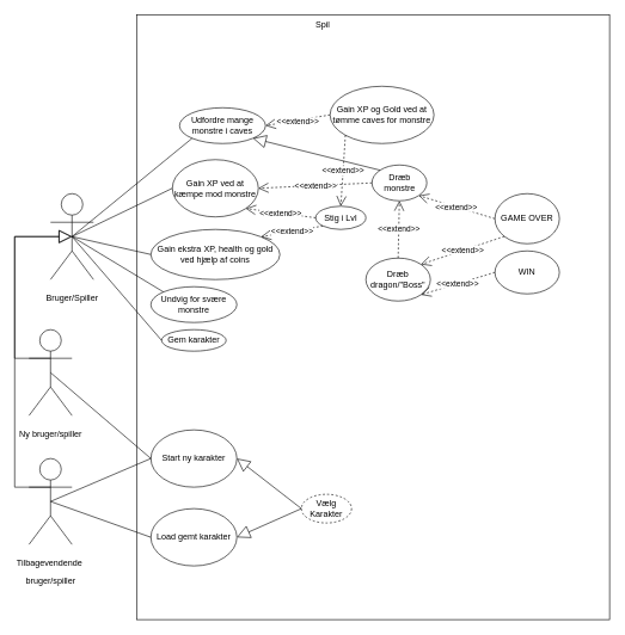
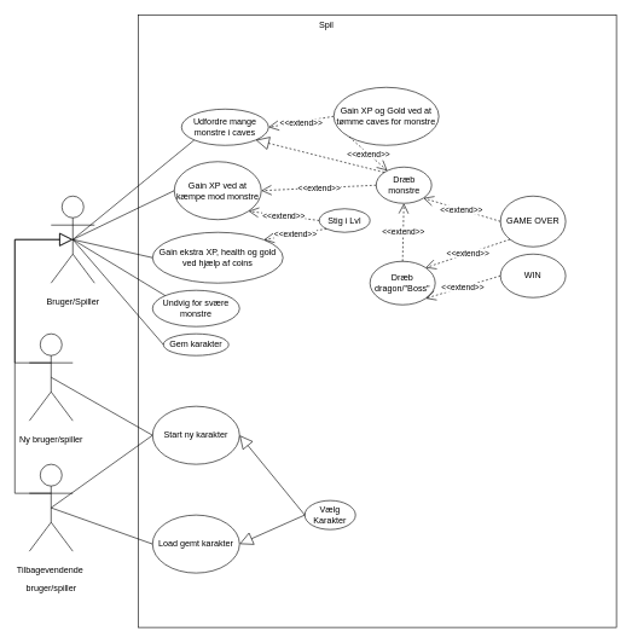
  <mxCell id="0" />
  <mxCell id="1" parent="0" />
  <mxCell id="2" value="" style="rounded=0;whiteSpace=wrap;html=1;" parent="1" vertex="1"><mxGeometry x="190.06" y="20" width="659.94" height="845" as="geometry" /></mxCell>
  <mxCell id="3" value="&lt;p&gt;Bruger/Spiller&lt;/p&gt;" style="shape=umlActor;verticalLabelPosition=bottom;verticalAlign=top;html=1;outlineConnect=0;" parent="1" vertex="1"><mxGeometry x="70" y="270" width="60" height="120" as="geometry" /></mxCell>
  <mxCell id="4" value="Spil" style="text;html=1;align=center;verticalAlign=middle;whiteSpace=wrap;rounded=0;" parent="1" vertex="1"><mxGeometry x="420" y="20" width="60" height="30" as="geometry" /></mxCell>
- <mxCell id="5" value="Vælg Karakter" style="ellipse;whiteSpace=wrap;html=1;dashed=1;" parent="1" vertex="1"><mxGeometry x="420" y="690" width="70" height="40" as="geometry" /></mxCell>
+ <mxCell id="5" value="Vælg Karakter" style="ellipse;whiteSpace=wrap;html=1;" parent="1" vertex="1"><mxGeometry x="420" y="690" width="70" height="40" as="geometry" /></mxCell>
  <mxCell id="6" value="Gain XP ved at kæmpe mod monstre" style="ellipse;whiteSpace=wrap;html=1;" parent="1" vertex="1"><mxGeometry x="240" y="222.5" width="120" height="80" as="geometry" /></mxCell>
  <mxCell id="7" value="Undvig for svære monstre" style="ellipse;whiteSpace=wrap;html=1;" parent="1" vertex="1"><mxGeometry x="210" y="400" width="120" height="50" as="geometry" /></mxCell>
  <mxCell id="8" value="Stig i Lvl" style="ellipse;whiteSpace=wrap;html=1;" parent="1" vertex="1"><mxGeometry x="440" y="287.5" width="70" height="32.5" as="geometry" /></mxCell>
  <mxCell id="9" value="" style="endArrow=none;html=1;rounded=0;entryX=0;entryY=0.5;entryDx=0;entryDy=0;exitX=0.5;exitY=0.5;exitDx=0;exitDy=0;exitPerimeter=0;" parent="1" source="3" target="6" edge="1"><mxGeometry width="50" height="50" relative="1" as="geometry"><mxPoint x="100" y="340" as="sourcePoint" /><mxPoint x="150" y="290" as="targetPoint" /></mxGeometry></mxCell>
  <mxCell id="10" value="" style="endArrow=none;html=1;rounded=0;entryX=0;entryY=0;entryDx=0;entryDy=0;exitX=0.5;exitY=0.5;exitDx=0;exitDy=0;exitPerimeter=0;" parent="1" source="3" target="7" edge="1"><mxGeometry width="50" height="50" relative="1" as="geometry"><mxPoint x="100" y="340" as="sourcePoint" /><mxPoint x="150" y="290" as="targetPoint" /></mxGeometry></mxCell>
  <mxCell id="11" value="&lt;p&gt;Ny bruger/s&lt;span style=&quot;background-color: transparent; color: light-dark(rgb(0, 0, 0), rgb(255, 255, 255));&quot;&gt;piller&lt;/span&gt;&lt;/p&gt;" style="shape=umlActor;verticalLabelPosition=bottom;verticalAlign=top;html=1;outlineConnect=0;" parent="1" vertex="1"><mxGeometry x="40" y="460" width="60" height="120" as="geometry" /></mxCell>
  <mxCell id="12" value="&lt;p&gt;Tilbagevendende&amp;nbsp;&lt;/p&gt;&lt;p&gt;bruger/spiller&lt;/p&gt;" style="shape=umlActor;verticalLabelPosition=bottom;verticalAlign=top;html=1;outlineConnect=0;" parent="1" vertex="1"><mxGeometry x="40" y="640" width="60" height="120" as="geometry" /></mxCell>
  <mxCell id="13" value="&lt;div&gt;&lt;br&gt;&lt;/div&gt;" style="endArrow=block;endSize=16;endFill=0;html=1;rounded=0;exitX=0;exitY=0.333;exitDx=0;exitDy=0;exitPerimeter=0;" parent="1" edge="1"><mxGeometry x="-0.885" y="20" width="160" relative="1" as="geometry"><mxPoint x="70" y="680" as="sourcePoint" /><mxPoint x="100" y="330" as="targetPoint" /><Array as="points"><mxPoint x="20" y="680" /><mxPoint x="20" y="330" /></Array><mxPoint x="1" as="offset" /></mxGeometry></mxCell>
  <mxCell id="14" value="" style="endArrow=block;endSize=16;endFill=0;html=1;rounded=0;exitX=0;exitY=0.333;exitDx=0;exitDy=0;exitPerimeter=0;entryX=0.5;entryY=0.5;entryDx=0;entryDy=0;entryPerimeter=0;" parent="1" edge="1"><mxGeometry x="-0.824" y="20" width="160" relative="1" as="geometry"><mxPoint x="70" y="500" as="sourcePoint" /><mxPoint x="100" y="330" as="targetPoint" /><Array as="points"><mxPoint x="20" y="500" /><mxPoint x="20" y="330" /></Array><mxPoint x="1" as="offset" /></mxGeometry></mxCell>
- <mxCell id="15" value="Start ny karakter" style="ellipse;whiteSpace=wrap;html=1;" parent="1" vertex="1"><mxGeometry x="210" y="600" width="120" height="80" as="geometry" /></mxCell>
+ <mxCell id="15" value="Start ny karakter" style="ellipse;whiteSpace=wrap;html=1;" parent="1" vertex="1"><mxGeometry x="210" y="560" width="120" height="80" as="geometry" /></mxCell>
  <mxCell id="16" value="Load gemt karakter" style="ellipse;whiteSpace=wrap;html=1;" parent="1" vertex="1"><mxGeometry x="210" y="710" width="120" height="80" as="geometry" /></mxCell>
  <mxCell id="17" value="" style="endArrow=none;html=1;rounded=0;exitX=0.5;exitY=0.5;exitDx=0;exitDy=0;exitPerimeter=0;entryX=0;entryY=0.5;entryDx=0;entryDy=0;" parent="1" source="12" target="16" edge="1"><mxGeometry width="50" height="50" relative="1" as="geometry"><mxPoint x="400" y="540" as="sourcePoint" /><mxPoint x="450" y="490" as="targetPoint" /></mxGeometry></mxCell>
  <mxCell id="18" value="" style="endArrow=none;html=1;rounded=0;exitX=0.5;exitY=0.5;exitDx=0;exitDy=0;exitPerimeter=0;entryX=0;entryY=0.5;entryDx=0;entryDy=0;" parent="1" source="11" target="15" edge="1"><mxGeometry width="50" height="50" relative="1" as="geometry"><mxPoint x="40" y="520" as="sourcePoint" /><mxPoint x="90" y="470" as="targetPoint" /></mxGeometry></mxCell>
  <mxCell id="19" value="" style="endArrow=block;endSize=16;endFill=0;html=1;rounded=0;exitX=0;exitY=0.5;exitDx=0;exitDy=0;entryX=1;entryY=0.5;entryDx=0;entryDy=0;" parent="1" source="5" target="15" edge="1"><mxGeometry width="160" relative="1" as="geometry"><mxPoint x="350" y="520" as="sourcePoint" /><mxPoint x="510" y="520" as="targetPoint" /></mxGeometry></mxCell>
  <mxCell id="20" value="" style="endArrow=block;endSize=16;endFill=0;html=1;rounded=0;entryX=1;entryY=0.5;entryDx=0;entryDy=0;exitX=0;exitY=0.5;exitDx=0;exitDy=0;" parent="1" source="5" target="16" edge="1"><mxGeometry width="160" relative="1" as="geometry"><mxPoint x="350" y="520" as="sourcePoint" /><mxPoint x="510" y="520" as="targetPoint" /></mxGeometry></mxCell>
  <mxCell id="21" value="" style="endArrow=none;html=1;rounded=0;exitX=0.5;exitY=0.5;exitDx=0;exitDy=0;exitPerimeter=0;entryX=0;entryY=0.5;entryDx=0;entryDy=0;" parent="1" source="12" target="15" edge="1"><mxGeometry width="50" height="50" relative="1" as="geometry"><mxPoint x="120" y="700" as="sourcePoint" /><mxPoint x="170" y="650" as="targetPoint" /></mxGeometry></mxCell>
  <mxCell id="22" value="&amp;lt;&amp;lt;extend&amp;gt;&amp;gt;" style="endArrow=open;endSize=12;dashed=1;html=1;rounded=0;exitX=0;exitY=0.5;exitDx=0;exitDy=0;entryX=1;entryY=1;entryDx=0;entryDy=0;" parent="1" source="8" target="6" edge="1"><mxGeometry width="160" relative="1" as="geometry"><mxPoint x="350" y="520" as="sourcePoint" /><mxPoint x="510" y="520" as="targetPoint" /></mxGeometry></mxCell>
  <mxCell id="23" value="Gem karakter" style="ellipse;whiteSpace=wrap;html=1;" parent="1" vertex="1"><mxGeometry x="225" y="460" width="90" height="30" as="geometry" /></mxCell>
  <mxCell id="24" value="" style="endArrow=none;html=1;rounded=0;entryX=0.5;entryY=0.5;entryDx=0;entryDy=0;entryPerimeter=0;exitX=0;exitY=0.5;exitDx=0;exitDy=0;" parent="1" source="23" target="3" edge="1"><mxGeometry width="50" height="50" relative="1" as="geometry"><mxPoint x="140.06" y="450" as="sourcePoint" /><mxPoint x="190.06" y="400" as="targetPoint" /></mxGeometry></mxCell>
  <mxCell id="25" value="Gain ekstra XP, health og gold ved hjælp af coins" style="ellipse;whiteSpace=wrap;html=1;" parent="1" vertex="1"><mxGeometry x="210" y="320" width="180" height="70" as="geometry" /></mxCell>
  <mxCell id="26" value="" style="endArrow=none;html=1;rounded=0;entryX=0;entryY=0.5;entryDx=0;entryDy=0;" parent="1" target="25" edge="1"><mxGeometry width="50" height="50" relative="1" as="geometry"><mxPoint x="100" y="330" as="sourcePoint" /><mxPoint x="450" y="410" as="targetPoint" /></mxGeometry></mxCell>
  <mxCell id="27" value="Dræb monstre" style="ellipse;whiteSpace=wrap;html=1;" parent="1" vertex="1"><mxGeometry x="518.5" y="230" width="76.5" height="50" as="geometry" /></mxCell>
  <mxCell id="28" value="&amp;lt;&amp;lt;extend&amp;gt;&amp;gt;" style="endArrow=open;endSize=12;dashed=1;html=1;rounded=0;exitX=0;exitY=0.5;exitDx=0;exitDy=0;entryX=1;entryY=0.5;entryDx=0;entryDy=0;" parent="1" source="27" target="6" edge="1"><mxGeometry width="160" relative="1" as="geometry"><mxPoint x="353.5" y="555" as="sourcePoint" /><mxPoint x="360" y="270" as="targetPoint" /></mxGeometry></mxCell>
  <mxCell id="29" value="Dræb dragon/&quot;Boss&quot;" style="ellipse;whiteSpace=wrap;html=1;" parent="1" vertex="1"><mxGeometry x="510" y="360" width="90" height="60" as="geometry" /></mxCell>
  <mxCell id="30" value="&amp;lt;&amp;lt;extend&amp;gt;&amp;gt;" style="endArrow=open;endSize=12;dashed=1;html=1;rounded=0;exitX=0.5;exitY=0;exitDx=0;exitDy=0;entryX=0.5;entryY=1;entryDx=0;entryDy=0;" parent="1" source="29" target="27" edge="1"><mxGeometry width="160" relative="1" as="geometry"><mxPoint x="380" y="665" as="sourcePoint" /><mxPoint x="390" y="408" as="targetPoint" /></mxGeometry></mxCell>
  <mxCell id="31" value="&amp;lt;&amp;lt;extend&amp;gt;&amp;gt;" style="endArrow=open;endSize=12;dashed=1;html=1;rounded=0;exitX=0;exitY=1;exitDx=0;exitDy=0;entryX=1;entryY=0;entryDx=0;entryDy=0;" parent="1" source="8" target="25" edge="1"><mxGeometry width="160" relative="1" as="geometry"><mxPoint x="430" y="323" as="sourcePoint" /><mxPoint x="400" y="350" as="targetPoint" /></mxGeometry></mxCell>
  <mxCell id="32" value="WIN" style="ellipse;whiteSpace=wrap;html=1;" parent="1" vertex="1"><mxGeometry x="690" y="350" width="90" height="60" as="geometry" /></mxCell>
  <mxCell id="33" value="&amp;lt;&amp;lt;extend&amp;gt;&amp;gt;" style="endArrow=open;endSize=12;dashed=1;html=1;rounded=0;exitX=0;exitY=0.5;exitDx=0;exitDy=0;entryX=1;entryY=1;entryDx=0;entryDy=0;" parent="1" source="32" target="29" edge="1"><mxGeometry width="160" relative="1" as="geometry"><mxPoint x="406.75" y="782" as="sourcePoint" /><mxPoint x="644.75" y="390" as="targetPoint" /></mxGeometry></mxCell>
  <mxCell id="34" value="GAME OVER" style="ellipse;whiteSpace=wrap;html=1;" parent="1" vertex="1"><mxGeometry x="690" y="270" width="90" height="70" as="geometry" /></mxCell>
  <mxCell id="35" value="&amp;lt;&amp;lt;extend&amp;gt;&amp;gt;" style="endArrow=open;endSize=12;dashed=1;html=1;rounded=0;exitX=0;exitY=1;exitDx=0;exitDy=0;entryX=1;entryY=0;entryDx=0;entryDy=0;" parent="1" source="34" target="29" edge="1"><mxGeometry width="160" relative="1" as="geometry"><mxPoint x="306.75" y="782" as="sourcePoint" /><mxPoint x="544.75" y="390" as="targetPoint" /></mxGeometry></mxCell>
  <mxCell id="36" value="&amp;lt;&amp;lt;extend&amp;gt;&amp;gt;" style="endArrow=open;endSize=12;dashed=1;html=1;rounded=0;exitX=0;exitY=0.5;exitDx=0;exitDy=0;entryX=1;entryY=1;entryDx=0;entryDy=0;" parent="1" source="34" target="27" edge="1"><mxGeometry x="0.004" width="160" relative="1" as="geometry"><mxPoint x="480" y="400" as="sourcePoint" /><mxPoint x="549" y="354" as="targetPoint" /><mxPoint as="offset" /></mxGeometry></mxCell>
  <mxCell id="37" value="Udfordre mange monstre i caves" style="ellipse;whiteSpace=wrap;html=1;" vertex="1" parent="1"><mxGeometry x="250" y="150" width="120" height="50" as="geometry" /></mxCell>
  <mxCell id="38" value="" style="endArrow=none;html=1;rounded=0;entryX=0;entryY=1;entryDx=0;entryDy=0;" edge="1" parent="1" target="37"><mxGeometry width="50" height="50" relative="1" as="geometry"><mxPoint x="100" y="330" as="sourcePoint" /><mxPoint x="180" y="230" as="targetPoint" /></mxGeometry></mxCell>
  <mxCell id="39" value="&amp;lt;&amp;lt;extend&amp;gt;&amp;gt;" style="endArrow=open;endSize=12;dashed=1;html=1;rounded=0;exitX=0;exitY=0.5;exitDx=0;exitDy=0;entryX=1;entryY=0.5;entryDx=0;entryDy=0;" edge="1" parent="1" source="40" target="37"><mxGeometry x="0.005" y="2" width="160" relative="1" as="geometry"><mxPoint x="580" y="160" as="sourcePoint" /><mxPoint x="360" y="175" as="targetPoint" /><mxPoint as="offset" /></mxGeometry></mxCell>
  <mxCell id="40" value="Gain XP og Gold ved at tømme caves for monstre" style="ellipse;whiteSpace=wrap;html=1;" vertex="1" parent="1"><mxGeometry x="460" y="120" width="145" height="80" as="geometry" /></mxCell>
- <mxCell id="41" value="&amp;lt;&amp;lt;extend&amp;gt;&amp;gt;" style="endArrow=open;endSize=12;dashed=1;html=1;rounded=0;exitX=0;exitY=1;exitDx=0;exitDy=0;entryX=0.5;entryY=0;entryDx=0;entryDy=0;" edge="1" parent="1" source="40" target="8"><mxGeometry width="160" relative="1" as="geometry"><mxPoint x="538" y="210" as="sourcePoint" /><mxPoint x="440" y="212" as="targetPoint" /></mxGeometry></mxCell>
- <mxCell id="42" value="" style="endArrow=block;endSize=16;endFill=0;html=1;rounded=0;exitX=0;exitY=0;exitDx=0;exitDy=0;entryX=1;entryY=1;entryDx=0;entryDy=0;" edge="1" parent="1" source="27" target="37"><mxGeometry width="160" relative="1" as="geometry"><mxPoint x="440" y="150" as="sourcePoint" /><mxPoint x="350" y="80" as="targetPoint" /></mxGeometry></mxCell>
+ <mxCell id="41" value="&amp;lt;&amp;lt;extend&amp;gt;&amp;gt;" style="endArrow=open;endSize=12;dashed=1;html=1;rounded=0;exitX=0;exitY=1;exitDx=0;exitDy=0;" edge="1" parent="1" source="40" target="27"><mxGeometry width="160" relative="1" as="geometry"><mxPoint x="538" y="210" as="sourcePoint" /><mxPoint x="440" y="212" as="targetPoint" /></mxGeometry></mxCell>
+ <mxCell id="42" value="" style="endArrow=block;endSize=16;endFill=0;html=1;rounded=0;exitX=0;exitY=0;exitDx=0;exitDy=0;entryX=1;entryY=1;entryDx=0;entryDy=0;dashed=1;" edge="1" parent="1" source="27" target="37"><mxGeometry width="160" relative="1" as="geometry"><mxPoint x="440" y="150" as="sourcePoint" /><mxPoint x="350" y="80" as="targetPoint" /></mxGeometry></mxCell>
